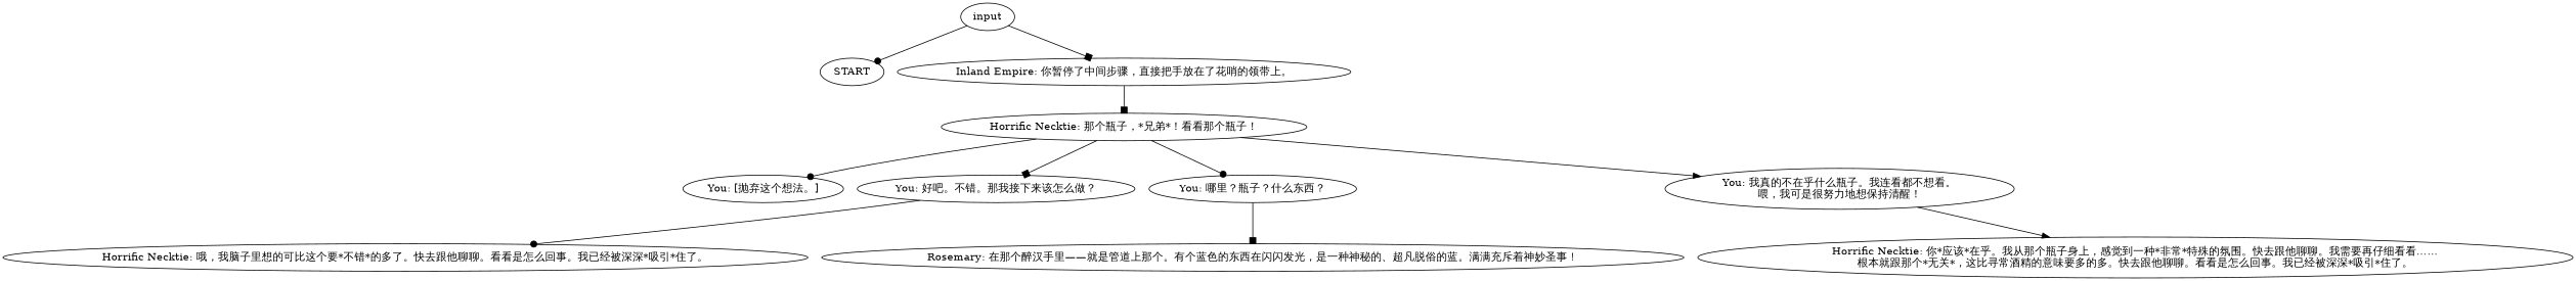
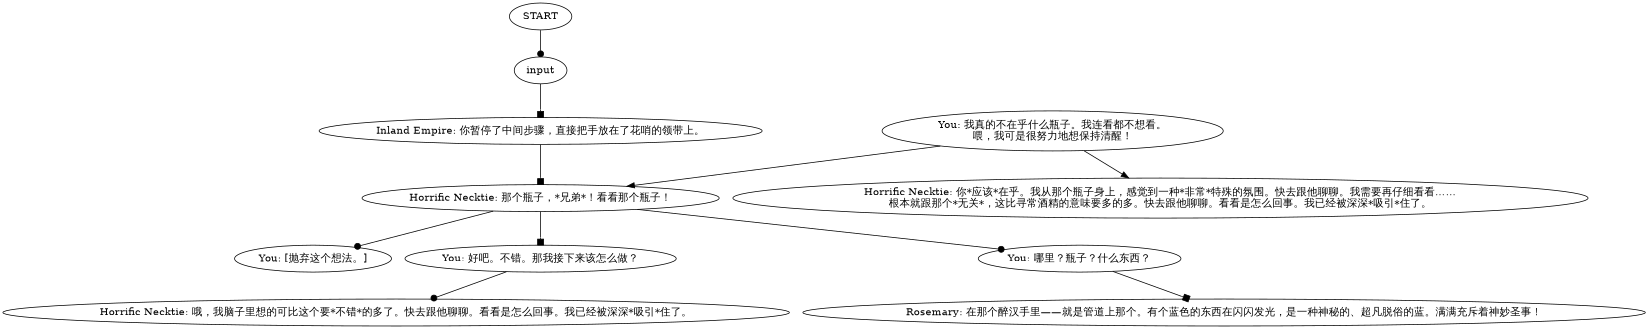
  digraph {
    edge [arrowhead=dot]
    n1 [label=START]
    n2 [label=input]
    n3 [label="Inland Empire: 你暂停了中间步骤，直接把手放在了花哨的领带上。"]
    n4 [label="Horrific Necktie: 那个瓶子，*兄弟*！看看那个瓶子！"]
    n5 [label="You: [抛弃这个想法。]"]
    n6 [label="You: 好吧。不错。那我接下来该怎么做？"]
    n7 [label="You: 哪里？瓶子？什么东西？"]
    n8 [label="You: 我真的不在乎什么瓶子。我连看都不想看。\n喂，我可是很努力地想保持清醒！"]
    n9 [label="Horrific Necktie: 哦，我脑子里想的可比这个要*不错*的多了。快去跟他聊聊。看看是怎么回事。我已经被深深*吸引*住了。"]
    n10 [label="Rosemary: 在那个醉汉手里——就是管道上那个。有个蓝色的东西在闪闪发光，是一种神秘的、超凡脱俗的蓝。满满充斥着神妙圣事！"]
    n11 [label="Horrific Necktie: 你*应该*在乎。我从那个瓶子身上，感觉到一种*非常*特殊的氛围。快去跟他聊聊。我需要再仔细看看……\n根本就跟那个*无关*，这比寻常酒精的意味要多的多。快去跟他聊聊。看看是怎么回事。我已经被深深*吸引*住了。"]
-   n2 -> n1
+   n1 -> n2
    n2 -> n3 [arrowhead=box]
    n3 -> n4 [arrowhead=box]
    n4 -> n5
    n4 -> n6 [arrowhead=box]
    n4 -> n7
-   n4 -> n8 [arrowhead=normal]
+   n8 -> n4 [arrowhead=normal]
    n6 -> n9
    n7 -> n10 [arrowhead=box]
    n8 -> n11 [arrowhead=normal]
  }
